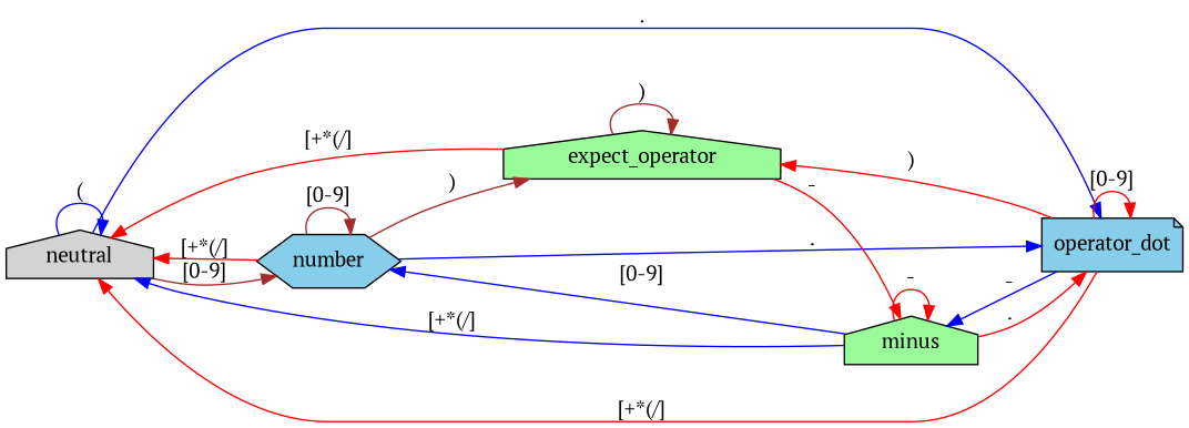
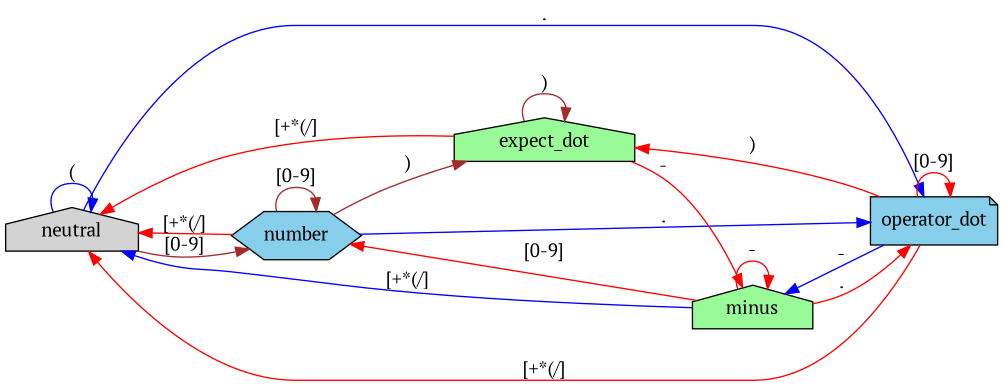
  digraph {
    fontname="PT Serif"
    rankdir=LR
    node [fillcolor=skyblue fontname="PT Serif" shape=house style=filled]
    edge [color=red fontname="PT Serif"]
    neutral [fillcolor=lightgrey]
    number [shape=hexagon]
    n3 [label=operator_dot shape=note]
-   expect_operator [fillcolor=palegreen]
+   expect_operator [fillcolor=palegreen label=expect_dot]
    minus [fillcolor=palegreen]
    neutral -> neutral [color=blue label="\("]
    neutral -> number [color=brown label="[0-9]"]
    neutral -> n3 [color=blue label="\."]
    number -> neutral [label="[+*(/]"]
    number -> number [color=brown label="[0-9]"]
    number -> n3 [color=blue label="\."]
    number -> expect_operator [color=brown label="\)"]
    n3 -> neutral [label="[+*(/]"]
    n3 -> n3 [label="[0-9]"]
    n3 -> expect_operator [label="\)"]
    n3 -> minus [color=blue label="-"]
    expect_operator -> neutral [label="[+*\(/]"]
    expect_operator -> expect_operator [color=brown label="\)"]
    expect_operator -> minus [label="-"]
    minus -> neutral [color=blue label="[+*\(/]"]
-   minus -> number [color=blue label="[0-9]"]
+   minus -> number [label="[0-9]"]
    minus -> n3 [label="\."]
    minus -> minus [label="-"]
  }
